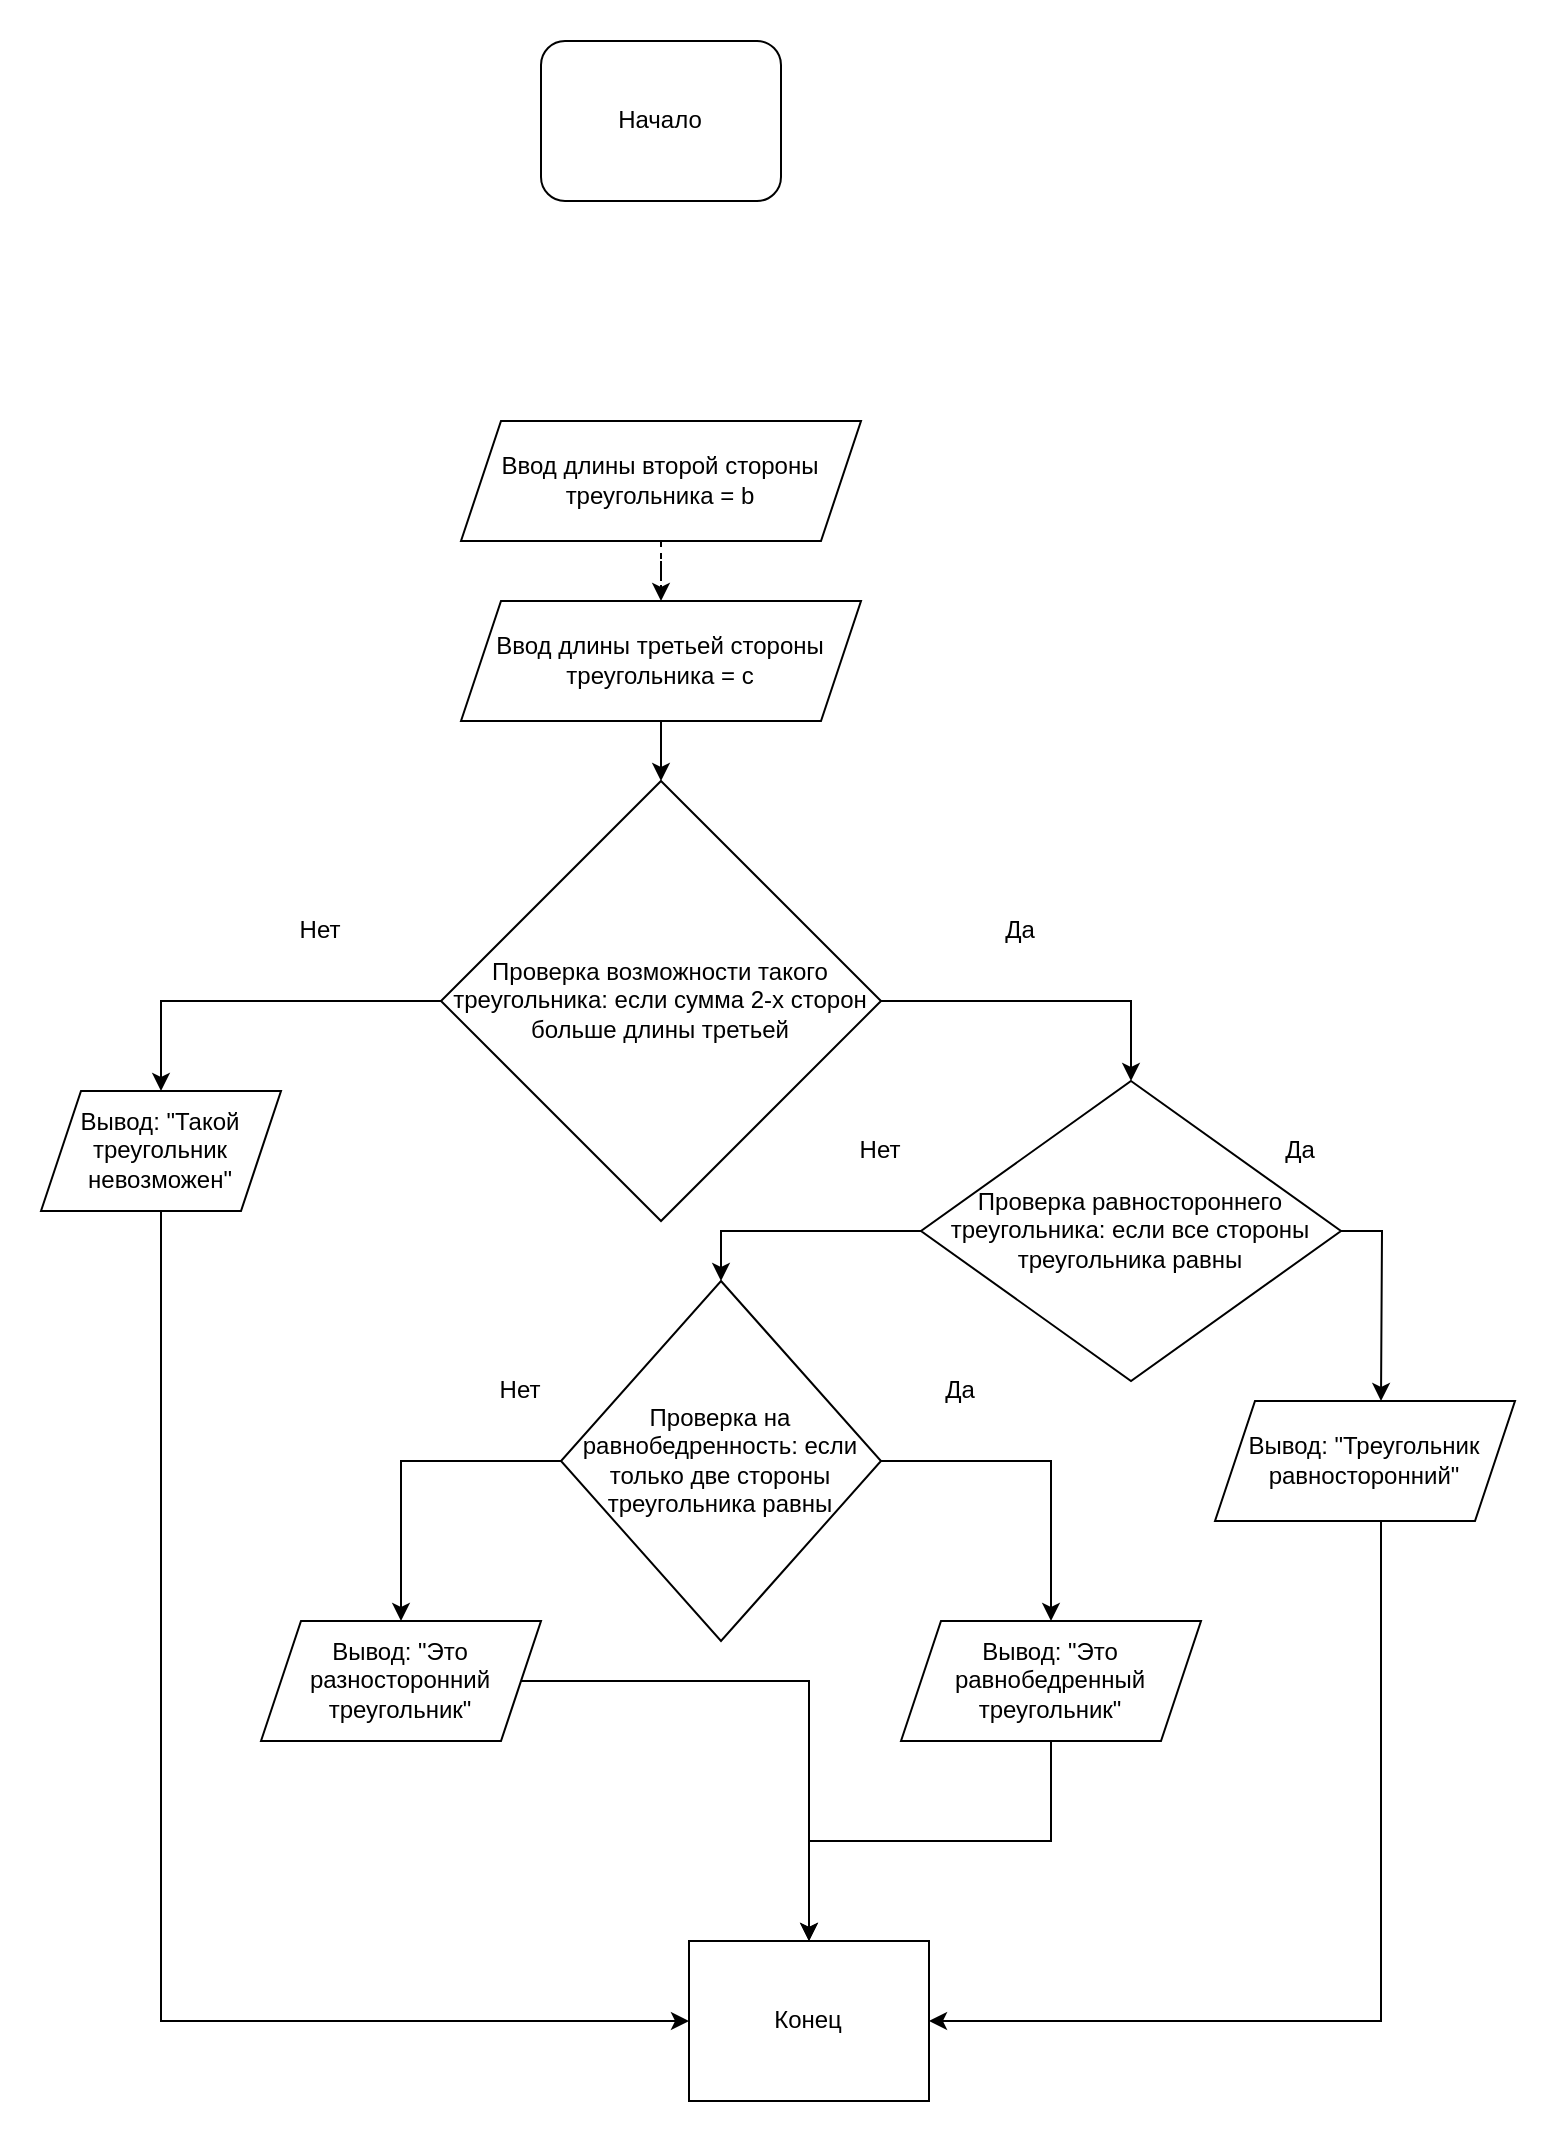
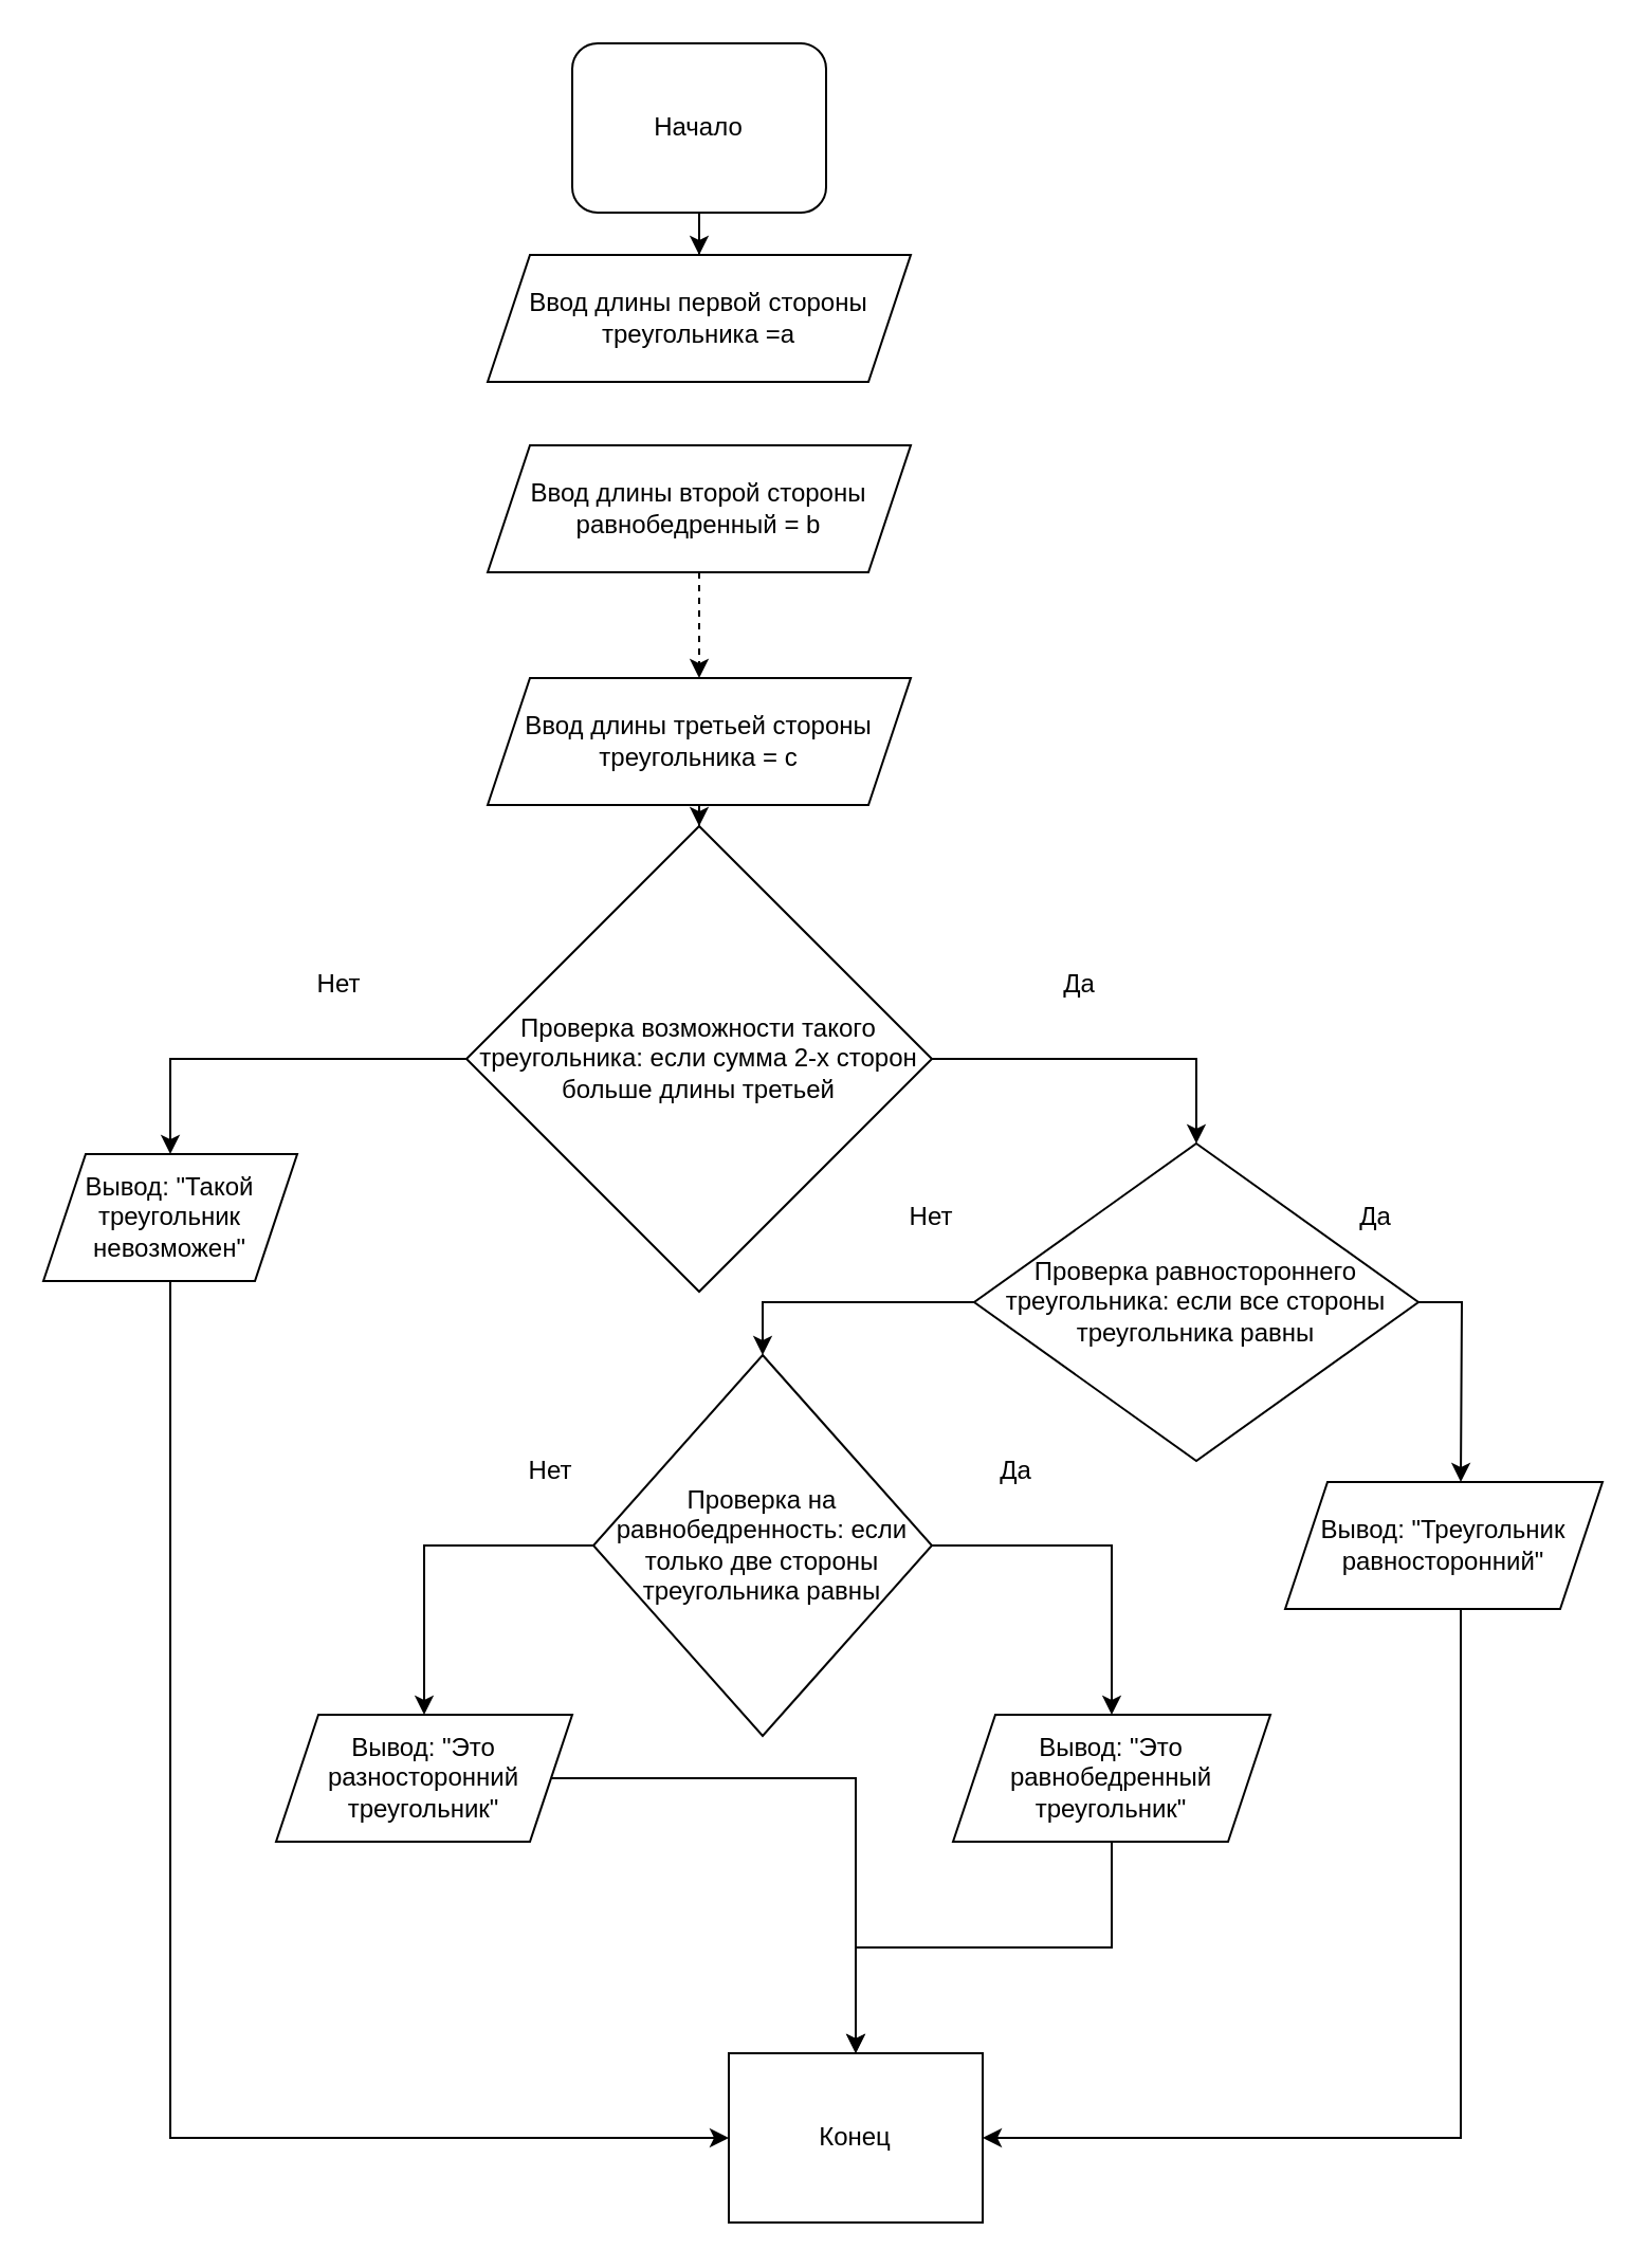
  <mxCell id="0" />
  <mxCell id="1" parent="0" />
+ <mxCell id="2" style="edgeStyle=orthogonalEdgeStyle;rounded=0;orthogonalLoop=1;jettySize=auto;html=1;entryX=0.5;entryY=0;entryDx=0;entryDy=0;" edge="1" parent="1" source="3" target="4"><mxGeometry relative="1" as="geometry" /></mxCell>
  <mxCell id="3" value="Начало" style="whiteSpace=wrap;html=1;rounded=1;" vertex="1" parent="1"><mxGeometry x="270" y="20" width="120" height="80" as="geometry" /></mxCell>
+ <mxCell id="4" value="Ввод длины первой стороны треугольника =а" style="shape=parallelogram;perimeter=parallelogramPerimeter;whiteSpace=wrap;html=1;fixedSize=1;" vertex="1" parent="1"><mxGeometry x="230" y="120" width="200" height="60" as="geometry" /></mxCell>
  <mxCell id="5" style="edgeStyle=orthogonalEdgeStyle;rounded=0;orthogonalLoop=1;jettySize=auto;html=1;entryX=0.5;entryY=0;entryDx=0;entryDy=0;dashed=1;" edge="1" parent="1" source="6" target="8"><mxGeometry relative="1" as="geometry" /></mxCell>
- <mxCell id="6" value="Ввод длины второй стороны треугольника = b" style="shape=parallelogram;perimeter=parallelogramPerimeter;whiteSpace=wrap;html=1;fixedSize=1;" vertex="1" parent="1"><mxGeometry x="230" y="210" width="200" height="60" as="geometry" /></mxCell>
+ <mxCell id="6" value="Ввод длины второй стороны равнобедренный = b" style="shape=parallelogram;perimeter=parallelogramPerimeter;whiteSpace=wrap;html=1;fixedSize=1;" vertex="1" parent="1"><mxGeometry x="230" y="210" width="200" height="60" as="geometry" /></mxCell>
  <mxCell id="7" style="edgeStyle=orthogonalEdgeStyle;rounded=0;orthogonalLoop=1;jettySize=auto;html=1;entryX=0.5;entryY=0;entryDx=0;entryDy=0;" edge="1" parent="1" source="8" target="11"><mxGeometry relative="1" as="geometry" /></mxCell>
- <mxCell id="8" value="Ввод длины третьей стороны треугольника = c" style="shape=parallelogram;perimeter=parallelogramPerimeter;whiteSpace=wrap;html=1;fixedSize=1;" vertex="1" parent="1"><mxGeometry x="230" y="300" width="200" height="60" as="geometry" /></mxCell>
+ <mxCell id="8" value="Ввод длины третьей стороны треугольника = c" style="shape=parallelogram;perimeter=parallelogramPerimeter;whiteSpace=wrap;html=1;fixedSize=1;" vertex="1" parent="1"><mxGeometry x="230" y="320" width="200" height="60" as="geometry" /></mxCell>
  <mxCell id="9" style="edgeStyle=orthogonalEdgeStyle;rounded=0;orthogonalLoop=1;jettySize=auto;html=1;entryX=0.5;entryY=0;entryDx=0;entryDy=0;" edge="1" parent="1" source="11" target="15"><mxGeometry relative="1" as="geometry" /></mxCell>
  <mxCell id="10" style="edgeStyle=orthogonalEdgeStyle;rounded=0;orthogonalLoop=1;jettySize=auto;html=1;entryX=0.5;entryY=0;entryDx=0;entryDy=0;" edge="1" parent="1" source="11" target="18"><mxGeometry relative="1" as="geometry" /></mxCell>
  <mxCell id="11" value="Проверка возможности такого треугольника: если сумма 2-х сторон больше длины третьей" style="rhombus;whiteSpace=wrap;html=1;" vertex="1" parent="1"><mxGeometry x="220" y="390" width="220" height="220" as="geometry" /></mxCell>
  <mxCell id="12" value="Да" style="text;html=1;strokeColor=none;fillColor=none;align=center;verticalAlign=middle;whiteSpace=wrap;rounded=0;" vertex="1" parent="1"><mxGeometry x="480" y="450" width="60" height="30" as="geometry" /></mxCell>
  <mxCell id="13" value="Нет" style="text;html=1;strokeColor=none;fillColor=none;align=center;verticalAlign=middle;whiteSpace=wrap;rounded=0;" vertex="1" parent="1"><mxGeometry x="130" y="450" width="60" height="30" as="geometry" /></mxCell>
  <mxCell id="14" style="edgeStyle=orthogonalEdgeStyle;rounded=0;orthogonalLoop=1;jettySize=auto;html=1;" edge="1" parent="1" source="15" target="32"><mxGeometry relative="1" as="geometry"><Array as="points"><mxPoint x="80" y="1010" /></Array></mxGeometry></mxCell>
  <mxCell id="15" value="Вывод: &quot;Такой треугольник невозможен&quot;" style="shape=parallelogram;perimeter=parallelogramPerimeter;whiteSpace=wrap;html=1;fixedSize=1;" vertex="1" parent="1"><mxGeometry x="20" y="545" width="120" height="60" as="geometry" /></mxCell>
  <mxCell id="16" style="edgeStyle=orthogonalEdgeStyle;rounded=0;orthogonalLoop=1;jettySize=auto;html=1;" edge="1" parent="1" source="18"><mxGeometry relative="1" as="geometry"><mxPoint x="690" y="700" as="targetPoint" /></mxGeometry></mxCell>
  <mxCell id="17" style="edgeStyle=orthogonalEdgeStyle;rounded=0;orthogonalLoop=1;jettySize=auto;html=1;entryX=0.5;entryY=0;entryDx=0;entryDy=0;" edge="1" parent="1" source="18" target="25"><mxGeometry relative="1" as="geometry" /></mxCell>
  <mxCell id="18" value="Проверка равностороннего треугольника: если все стороны треугольника равны" style="rhombus;whiteSpace=wrap;html=1;" vertex="1" parent="1"><mxGeometry x="460" y="540" width="210" height="150" as="geometry" /></mxCell>
  <mxCell id="19" value="Да" style="text;html=1;strokeColor=none;fillColor=none;align=center;verticalAlign=middle;whiteSpace=wrap;rounded=0;" vertex="1" parent="1"><mxGeometry x="620" y="560" width="60" height="30" as="geometry" /></mxCell>
  <mxCell id="20" value="Нет" style="text;html=1;strokeColor=none;fillColor=none;align=center;verticalAlign=middle;whiteSpace=wrap;rounded=0;" vertex="1" parent="1"><mxGeometry x="410" y="560" width="60" height="30" as="geometry" /></mxCell>
  <mxCell id="21" style="edgeStyle=orthogonalEdgeStyle;rounded=0;orthogonalLoop=1;jettySize=auto;html=1;entryX=1;entryY=0.5;entryDx=0;entryDy=0;" edge="1" parent="1" source="22" target="32"><mxGeometry relative="1" as="geometry"><Array as="points"><mxPoint x="690" y="1010" /></Array></mxGeometry></mxCell>
  <mxCell id="22" value="Вывод: &quot;Треугольник равносторонний&quot; " style="shape=parallelogram;perimeter=parallelogramPerimeter;whiteSpace=wrap;html=1;fixedSize=1;" vertex="1" parent="1"><mxGeometry x="607" y="700" width="150" height="60" as="geometry" /></mxCell>
  <mxCell id="23" style="edgeStyle=orthogonalEdgeStyle;rounded=0;orthogonalLoop=1;jettySize=auto;html=1;entryX=0.5;entryY=0;entryDx=0;entryDy=0;" edge="1" parent="1" source="25" target="29"><mxGeometry relative="1" as="geometry"><mxPoint x="510" y="760" as="targetPoint" /></mxGeometry></mxCell>
  <mxCell id="24" style="edgeStyle=orthogonalEdgeStyle;rounded=0;orthogonalLoop=1;jettySize=auto;html=1;exitX=0;exitY=0.5;exitDx=0;exitDy=0;entryX=0.5;entryY=0;entryDx=0;entryDy=0;" edge="1" parent="1" source="25" target="31"><mxGeometry relative="1" as="geometry" /></mxCell>
  <mxCell id="25" value="Проверка на равнобедренность: если только две стороны треугольника равны" style="rhombus;whiteSpace=wrap;html=1;" vertex="1" parent="1"><mxGeometry x="280" y="640" width="160" height="180" as="geometry" /></mxCell>
  <mxCell id="26" value="Да" style="text;html=1;strokeColor=none;fillColor=none;align=center;verticalAlign=middle;whiteSpace=wrap;rounded=0;" vertex="1" parent="1"><mxGeometry x="450" y="680" width="60" height="30" as="geometry" /></mxCell>
  <mxCell id="27" value="Нет" style="text;html=1;strokeColor=none;fillColor=none;align=center;verticalAlign=middle;whiteSpace=wrap;rounded=0;" vertex="1" parent="1"><mxGeometry x="230" y="680" width="60" height="30" as="geometry" /></mxCell>
  <mxCell id="28" style="edgeStyle=orthogonalEdgeStyle;rounded=0;orthogonalLoop=1;jettySize=auto;html=1;entryX=0.5;entryY=0;entryDx=0;entryDy=0;" edge="1" parent="1" source="29" target="32"><mxGeometry relative="1" as="geometry"><mxPoint x="360" y="970" as="targetPoint" /></mxGeometry></mxCell>
  <mxCell id="29" value="Вывод: &quot;Это равнобедренный треугольник&quot;" style="shape=parallelogram;perimeter=parallelogramPerimeter;whiteSpace=wrap;html=1;fixedSize=1;" vertex="1" parent="1"><mxGeometry x="450" y="810" width="150" height="60" as="geometry" /></mxCell>
  <mxCell id="30" style="edgeStyle=orthogonalEdgeStyle;rounded=0;orthogonalLoop=1;jettySize=auto;html=1;" edge="1" parent="1" source="31" target="32"><mxGeometry relative="1" as="geometry" /></mxCell>
  <mxCell id="31" value="Вывод: &quot;Это разносторонний треугольник&quot;" style="shape=parallelogram;perimeter=parallelogramPerimeter;whiteSpace=wrap;html=1;fixedSize=1;" vertex="1" parent="1"><mxGeometry x="130" y="810" width="140" height="60" as="geometry" /></mxCell>
  <mxCell id="32" value="Конец" style="whiteSpace=wrap;html=1;rounded=0;" vertex="1" parent="1"><mxGeometry x="344" y="970" width="120" height="80" as="geometry" /></mxCell>
